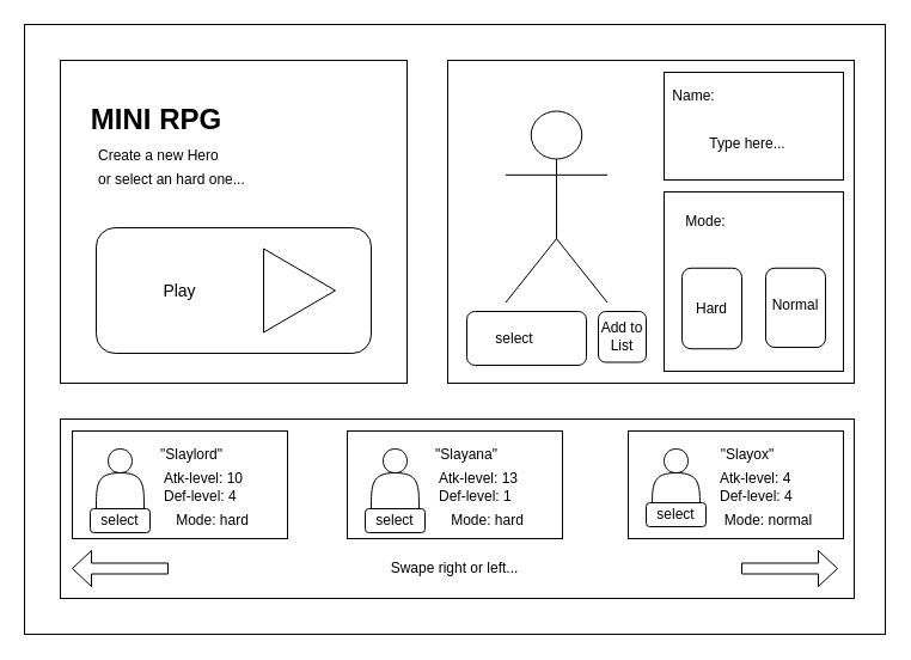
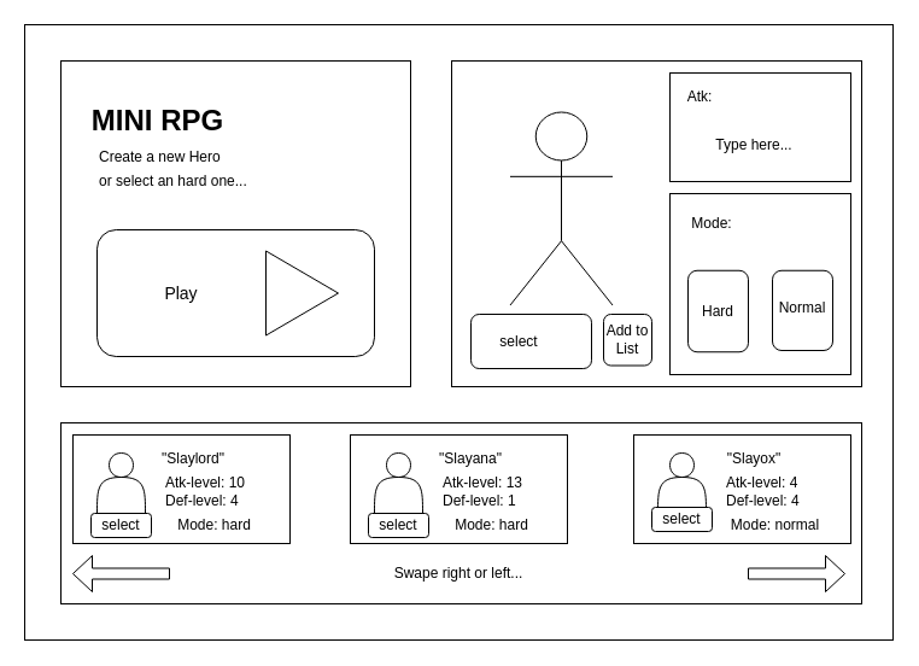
  <mxCell id="0" />
  <mxCell id="1" parent="0" />
  <mxCell id="2" value="" style="rounded=0;whiteSpace=wrap;html=1;" parent="1" vertex="1"><mxGeometry x="20" y="20" width="720" height="510" as="geometry" /></mxCell>
  <mxCell id="3" value="" style="rounded=0;whiteSpace=wrap;html=1;" parent="1" vertex="1"><mxGeometry x="50" y="50" width="290" height="270" as="geometry" /></mxCell>
  <mxCell id="4" value="" style="rounded=0;whiteSpace=wrap;html=1;" parent="1" vertex="1"><mxGeometry x="374" y="50" width="340" height="270" as="geometry" /></mxCell>
  <mxCell id="5" value="" style="rounded=0;whiteSpace=wrap;html=1;" parent="1" vertex="1"><mxGeometry x="50" y="350" width="664" height="150" as="geometry" /></mxCell>
  <mxCell id="6" value="" style="rounded=0;whiteSpace=wrap;html=1;" parent="1" vertex="1"><mxGeometry x="555" y="60" width="150" height="90" as="geometry" /></mxCell>
  <mxCell id="7" value="" style="rounded=0;whiteSpace=wrap;html=1;" parent="1" vertex="1"><mxGeometry x="555" y="160" width="150" height="150" as="geometry" /></mxCell>
  <mxCell id="8" style="edgeStyle=orthogonalEdgeStyle;rounded=0;orthogonalLoop=1;jettySize=auto;html=1;exitX=0.5;exitY=1;exitDx=0;exitDy=0;" parent="1" source="7" target="7" edge="1"><mxGeometry relative="1" as="geometry" /></mxCell>
  <mxCell id="9" value="Mode:" style="text;html=1;strokeColor=none;fillColor=none;align=center;verticalAlign=middle;whiteSpace=wrap;rounded=0;" parent="1" vertex="1"><mxGeometry x="560" y="170" width="60" height="30" as="geometry" /></mxCell>
  <mxCell id="10" value="" style="rounded=1;whiteSpace=wrap;html=1;" parent="1" vertex="1"><mxGeometry x="570" y="223.75" width="50" height="67.5" as="geometry" /></mxCell>
  <mxCell id="11" value="" style="rounded=1;whiteSpace=wrap;html=1;" parent="1" vertex="1"><mxGeometry x="640" y="223.75" width="50" height="66.25" as="geometry" /></mxCell>
  <mxCell id="12" value="Normal" style="text;html=1;strokeColor=none;fillColor=none;align=center;verticalAlign=middle;whiteSpace=wrap;rounded=0;" parent="1" vertex="1"><mxGeometry x="645" y="245" width="40" height="20" as="geometry" /></mxCell>
- <mxCell id="13" value="Name:" style="text;html=1;strokeColor=none;fillColor=none;align=center;verticalAlign=middle;whiteSpace=wrap;rounded=0;" parent="1" vertex="1"><mxGeometry x="560" y="70" width="40" height="20" as="geometry" /></mxCell>
+ <mxCell id="13" value="Atk:" style="text;html=1;strokeColor=none;fillColor=none;align=center;verticalAlign=middle;whiteSpace=wrap;rounded=0;" parent="1" vertex="1"><mxGeometry x="560" y="70" width="40" height="20" as="geometry" /></mxCell>
  <mxCell id="14" value="Type here..." style="text;html=1;strokeColor=none;fillColor=none;align=center;verticalAlign=middle;whiteSpace=wrap;rounded=0;" parent="1" vertex="1"><mxGeometry x="575" y="110" width="100" height="20" as="geometry" /></mxCell>
  <mxCell id="15" value="" style="rounded=1;whiteSpace=wrap;html=1;" parent="1" vertex="1"><mxGeometry x="80" y="190" width="230" height="105" as="geometry" /></mxCell>
  <mxCell id="16" value="&lt;font style=&quot;font-size: 14px&quot;&gt;Play&lt;/font&gt;" style="text;html=1;strokeColor=none;fillColor=none;align=center;verticalAlign=middle;whiteSpace=wrap;rounded=0;" parent="1" vertex="1"><mxGeometry x="110" y="232.5" width="80" height="20" as="geometry" /></mxCell>
  <mxCell id="17" value="" style="triangle;whiteSpace=wrap;html=1;" parent="1" vertex="1"><mxGeometry x="220" y="207.5" width="60" height="70" as="geometry" /></mxCell>
  <mxCell id="18" value="MINI RPG" style="text;strokeColor=none;fillColor=none;html=1;fontSize=24;fontStyle=1;verticalAlign=middle;align=center;" parent="1" vertex="1"><mxGeometry x="80" y="80" width="100" height="40" as="geometry" /></mxCell>
  <mxCell id="19" value="Swape right or left..." style="text;html=1;strokeColor=none;fillColor=none;align=center;verticalAlign=middle;whiteSpace=wrap;rounded=0;" parent="1" vertex="1"><mxGeometry x="325" y="465" width="110" height="20" as="geometry" /></mxCell>
  <mxCell id="20" value="&lt;div align=&quot;left&quot;&gt;Create a new Hero&lt;/div&gt;" style="text;html=1;strokeColor=none;fillColor=none;align=left;verticalAlign=middle;whiteSpace=wrap;rounded=0;" parent="1" vertex="1"><mxGeometry x="80" y="120" width="130" height="20" as="geometry" /></mxCell>
  <mxCell id="21" value="&lt;div align=&quot;left&quot;&gt;or select an hard one...&lt;/div&gt;" style="text;html=1;strokeColor=none;fillColor=none;align=left;verticalAlign=middle;whiteSpace=wrap;rounded=0;" parent="1" vertex="1"><mxGeometry x="80" y="140" width="180" height="20" as="geometry" /></mxCell>
  <mxCell id="22" value="" style="shape=singleArrow;whiteSpace=wrap;html=1;" parent="1" vertex="1"><mxGeometry x="620" y="460" width="80" height="30" as="geometry" /></mxCell>
  <mxCell id="23" value="" style="shape=singleArrow;direction=west;whiteSpace=wrap;html=1;" parent="1" vertex="1"><mxGeometry x="60" y="460" width="80" height="30" as="geometry" /></mxCell>
  <mxCell id="24" value="Actor" style="shape=umlActor;verticalLabelPosition=bottom;verticalAlign=top;html=1;outlineConnect=0;" parent="1" vertex="1"><mxGeometry x="422.5" y="92.5" width="85" height="160" as="geometry" /></mxCell>
  <mxCell id="25" style="edgeStyle=orthogonalEdgeStyle;rounded=0;orthogonalLoop=1;jettySize=auto;html=1;exitX=0.5;exitY=1;exitDx=0;exitDy=0;" parent="1" source="3" target="3" edge="1"><mxGeometry relative="1" as="geometry" /></mxCell>
  <mxCell id="26" value="" style="rounded=0;whiteSpace=wrap;html=1;" parent="1" vertex="1"><mxGeometry x="60" y="360" width="180" height="90" as="geometry" /></mxCell>
  <mxCell id="27" value="" style="shape=actor;whiteSpace=wrap;html=1;fontFamily=Helvetica;fontSize=12;fontColor=#000000;align=center;strokeColor=#000000;fillColor=#ffffff;" parent="1" vertex="1"><mxGeometry x="80" y="375" width="40" height="50" as="geometry" /></mxCell>
  <mxCell id="28" value="&quot;Slaylord&quot;" style="text;html=1;strokeColor=none;fillColor=none;align=center;verticalAlign=middle;whiteSpace=wrap;rounded=0;" parent="1" vertex="1"><mxGeometry x="140" y="370" width="40" height="20" as="geometry" /></mxCell>
  <mxCell id="29" value="&lt;div align=&quot;left&quot;&gt;Atk-level: 10&lt;/div&gt;" style="text;html=1;strokeColor=none;fillColor=none;align=left;verticalAlign=middle;whiteSpace=wrap;rounded=0;" parent="1" vertex="1"><mxGeometry x="135" y="390" width="75" height="20" as="geometry" /></mxCell>
  <mxCell id="30" value="&lt;div align=&quot;left&quot;&gt;Def-level: 4&lt;/div&gt;" style="text;html=1;strokeColor=none;fillColor=none;align=left;verticalAlign=middle;whiteSpace=wrap;rounded=0;" parent="1" vertex="1"><mxGeometry x="135" y="405" width="85" height="20" as="geometry" /></mxCell>
  <mxCell id="31" value="Mode: hard" style="text;html=1;strokeColor=none;fillColor=none;align=center;verticalAlign=middle;whiteSpace=wrap;rounded=0;" parent="1" vertex="1"><mxGeometry x="135" y="425" width="85" height="20" as="geometry" /></mxCell>
  <mxCell id="32" value="Hard" style="text;html=1;strokeColor=none;fillColor=none;align=center;verticalAlign=middle;whiteSpace=wrap;rounded=0;" parent="1" vertex="1"><mxGeometry x="575" y="247.5" width="40" height="20" as="geometry" /></mxCell>
  <mxCell id="33" value="" style="rounded=0;whiteSpace=wrap;html=1;" parent="1" vertex="1"><mxGeometry x="525" y="360" width="180" height="90" as="geometry" /></mxCell>
  <mxCell id="34" value="" style="shape=actor;whiteSpace=wrap;html=1;fontFamily=Helvetica;fontSize=12;fontColor=#000000;align=center;strokeColor=#000000;fillColor=#ffffff;" parent="1" vertex="1"><mxGeometry x="545" y="375" width="40" height="50" as="geometry" /></mxCell>
  <mxCell id="35" value="&quot;Slayox&quot;" style="text;html=1;strokeColor=none;fillColor=none;align=center;verticalAlign=middle;whiteSpace=wrap;rounded=0;" parent="1" vertex="1"><mxGeometry x="605" y="370" width="40" height="20" as="geometry" /></mxCell>
  <mxCell id="36" value="&lt;div align=&quot;left&quot;&gt;Atk-level: 4&lt;br&gt;&lt;/div&gt;" style="text;html=1;strokeColor=none;fillColor=none;align=left;verticalAlign=middle;whiteSpace=wrap;rounded=0;" parent="1" vertex="1"><mxGeometry x="600" y="390" width="70" height="20" as="geometry" /></mxCell>
  <mxCell id="37" value="&lt;div align=&quot;left&quot;&gt;Def-level: 4&lt;/div&gt;" style="text;html=1;strokeColor=none;fillColor=none;align=left;verticalAlign=middle;whiteSpace=wrap;rounded=0;" parent="1" vertex="1"><mxGeometry x="600" y="405" width="85" height="20" as="geometry" /></mxCell>
  <mxCell id="38" value="Mode: normal" style="text;html=1;strokeColor=none;fillColor=none;align=center;verticalAlign=middle;whiteSpace=wrap;rounded=0;" parent="1" vertex="1"><mxGeometry x="600" y="425" width="85" height="20" as="geometry" /></mxCell>
  <mxCell id="39" value="" style="rounded=0;whiteSpace=wrap;html=1;" parent="1" vertex="1"><mxGeometry x="290" y="360" width="180" height="90" as="geometry" /></mxCell>
  <mxCell id="40" value="" style="shape=actor;whiteSpace=wrap;html=1;fontFamily=Helvetica;fontSize=12;fontColor=#000000;align=center;strokeColor=#000000;fillColor=#ffffff;" parent="1" vertex="1"><mxGeometry x="310" y="375" width="40" height="50" as="geometry" /></mxCell>
  <mxCell id="41" value="&quot;Slayana&quot;" style="text;html=1;strokeColor=none;fillColor=none;align=center;verticalAlign=middle;whiteSpace=wrap;rounded=0;" parent="1" vertex="1"><mxGeometry x="370" y="370" width="40" height="20" as="geometry" /></mxCell>
  <mxCell id="42" value="&lt;div align=&quot;left&quot;&gt;Atk-level: 13&lt;br&gt;&lt;/div&gt;" style="text;html=1;strokeColor=none;fillColor=none;align=left;verticalAlign=middle;whiteSpace=wrap;rounded=0;" parent="1" vertex="1"><mxGeometry x="365" y="390" width="75" height="20" as="geometry" /></mxCell>
  <mxCell id="43" value="&lt;div align=&quot;left&quot;&gt;Def-level: 1&lt;br&gt;&lt;/div&gt;" style="text;html=1;strokeColor=none;fillColor=none;align=left;verticalAlign=middle;whiteSpace=wrap;rounded=0;" parent="1" vertex="1"><mxGeometry x="365" y="405" width="85" height="20" as="geometry" /></mxCell>
  <mxCell id="44" value="Mode: hard" style="text;html=1;strokeColor=none;fillColor=none;align=center;verticalAlign=middle;whiteSpace=wrap;rounded=0;" parent="1" vertex="1"><mxGeometry x="365" y="425" width="85" height="20" as="geometry" /></mxCell>
  <mxCell id="45" value="" style="rounded=1;whiteSpace=wrap;html=1;" parent="1" vertex="1"><mxGeometry x="390" y="260" width="100" height="45" as="geometry" /></mxCell>
  <mxCell id="46" value="select" style="text;html=1;strokeColor=none;fillColor=none;align=center;verticalAlign=middle;whiteSpace=wrap;rounded=0;" parent="1" vertex="1"><mxGeometry x="410" y="272.5" width="40" height="20" as="geometry" /></mxCell>
  <mxCell id="47" value="" style="rounded=1;whiteSpace=wrap;html=1;" parent="1" vertex="1"><mxGeometry x="75" y="425" width="50" height="20" as="geometry" /></mxCell>
  <mxCell id="48" value="select" style="text;html=1;strokeColor=none;fillColor=none;align=center;verticalAlign=middle;whiteSpace=wrap;rounded=0;" parent="1" vertex="1"><mxGeometry x="80" y="425" width="40" height="20" as="geometry" /></mxCell>
  <mxCell id="49" value="" style="rounded=1;whiteSpace=wrap;html=1;" parent="1" vertex="1"><mxGeometry x="305" y="425" width="50" height="20" as="geometry" /></mxCell>
  <mxCell id="50" value="select" style="text;html=1;strokeColor=none;fillColor=none;align=center;verticalAlign=middle;whiteSpace=wrap;rounded=0;" parent="1" vertex="1"><mxGeometry x="310" y="425" width="40" height="20" as="geometry" /></mxCell>
  <mxCell id="51" value="" style="rounded=1;whiteSpace=wrap;html=1;" parent="1" vertex="1"><mxGeometry x="540" y="420" width="50" height="20" as="geometry" /></mxCell>
  <mxCell id="52" value="select" style="text;html=1;strokeColor=none;fillColor=none;align=center;verticalAlign=middle;whiteSpace=wrap;rounded=0;" parent="1" vertex="1"><mxGeometry x="545" y="420" width="40" height="20" as="geometry" /></mxCell>
  <mxCell id="53" value="" style="rounded=1;whiteSpace=wrap;html=1;" parent="1" vertex="1"><mxGeometry x="500" y="260" width="40" height="42.5" as="geometry" /></mxCell>
  <mxCell id="54" value="Add to List" style="text;html=1;strokeColor=none;fillColor=none;align=center;verticalAlign=middle;whiteSpace=wrap;rounded=0;" parent="1" vertex="1"><mxGeometry x="500" y="271.25" width="40" height="20" as="geometry" /></mxCell>
